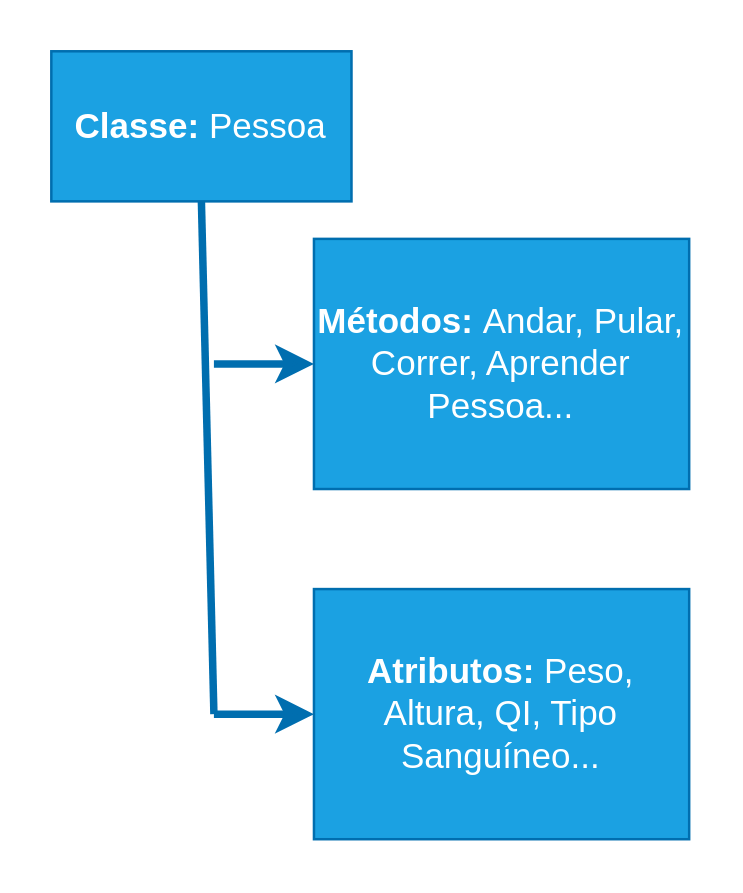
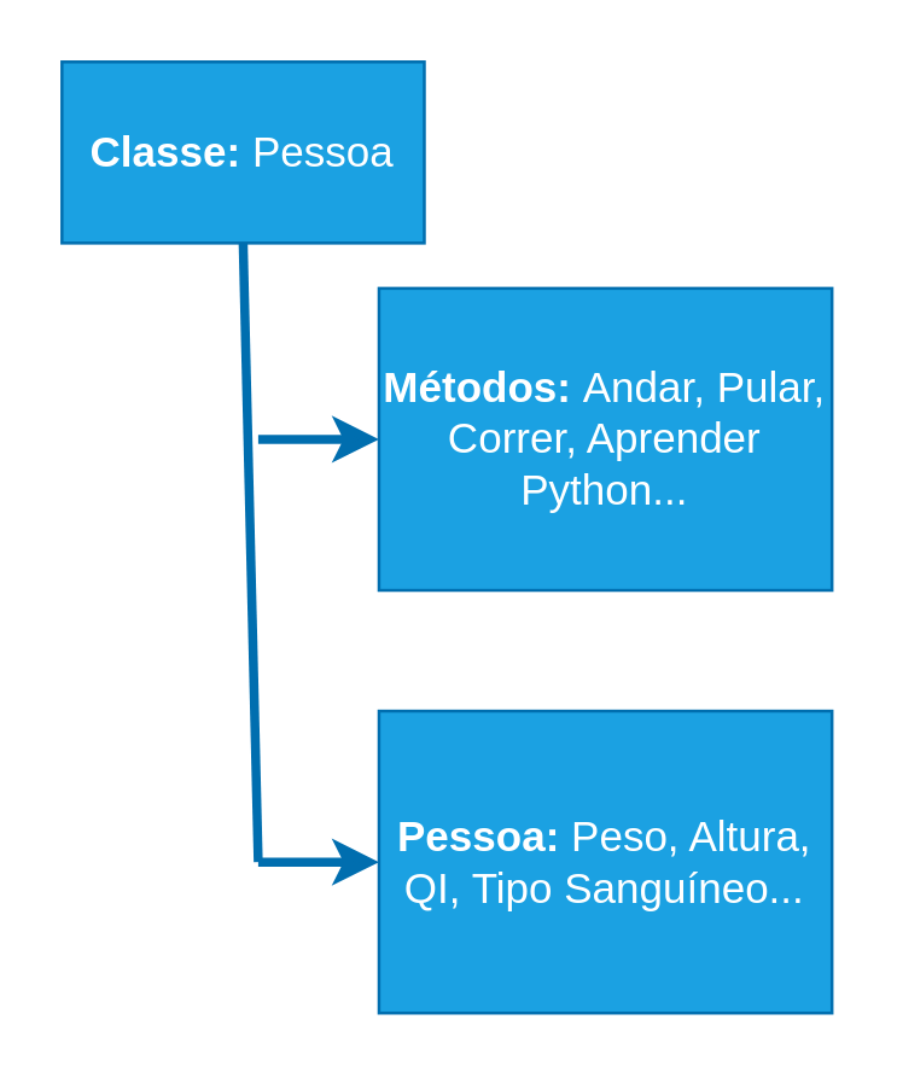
  <mxCell id="0" />
  <mxCell id="1" parent="0" />
  <mxCell id="2" value="&lt;font style=&quot;font-size: 14px;&quot;&gt;&lt;b&gt;Classe: &lt;/b&gt;Pessoa&lt;/font&gt;" style="rounded=0;whiteSpace=wrap;html=1;fillColor=#1ba1e2;fontColor=#ffffff;strokeColor=#006EAF;" parent="1" vertex="1"><mxGeometry x="20" y="20" width="120" height="60" as="geometry" /></mxCell>
  <mxCell id="3" value="" style="endArrow=none;html=1;strokeWidth=3;fontSize=14;entryX=0.5;entryY=1;entryDx=0;entryDy=0;fillColor=#1ba1e2;strokeColor=#006EAF;" parent="1" target="2" edge="1"><mxGeometry width="50" height="50" relative="1" as="geometry"><mxPoint x="85" y="285" as="sourcePoint" /><mxPoint x="225" y="105" as="targetPoint" /></mxGeometry></mxCell>
  <mxCell id="4" value="" style="endArrow=classic;html=1;strokeWidth=3;fontSize=14;fillColor=#1ba1e2;strokeColor=#006EAF;" parent="1" edge="1"><mxGeometry width="50" height="50" relative="1" as="geometry"><mxPoint x="85" y="145" as="sourcePoint" /><mxPoint x="125" y="145" as="targetPoint" /></mxGeometry></mxCell>
  <mxCell id="5" value="" style="endArrow=classic;html=1;strokeWidth=3;fontSize=14;fillColor=#1ba1e2;strokeColor=#006EAF;" parent="1" edge="1"><mxGeometry width="50" height="50" relative="1" as="geometry"><mxPoint x="85" y="285" as="sourcePoint" /><mxPoint x="125" y="285" as="targetPoint" /></mxGeometry></mxCell>
- <mxCell id="6" value="&lt;font style=&quot;font-size: 14px;&quot;&gt;&lt;b&gt;Métodos: &lt;/b&gt;Andar, Pular, Correr, Aprender Pessoa...&lt;/font&gt;" style="rounded=0;whiteSpace=wrap;html=1;fillColor=#1ba1e2;fontColor=#ffffff;strokeColor=#006EAF;" parent="1" vertex="1"><mxGeometry x="125" y="95" width="150" height="100" as="geometry" /></mxCell>
- <mxCell id="7" value="&lt;b style=&quot;font-size: 14px;&quot;&gt;Atributos:&amp;nbsp;&lt;/b&gt;&lt;span style=&quot;font-size: 14px;&quot;&gt;Peso, Altura, QI, Tipo Sanguíneo...&lt;/span&gt;" style="rounded=0;whiteSpace=wrap;html=1;fillColor=#1ba1e2;fontColor=#ffffff;strokeColor=#006EAF;" parent="1" vertex="1"><mxGeometry x="125" y="235" width="150" height="100" as="geometry" /></mxCell>
+ <mxCell id="6" value="&lt;font style=&quot;font-size: 14px;&quot;&gt;&lt;b&gt;Métodos: &lt;/b&gt;Andar, Pular, Correr, Aprender Python...&lt;/font&gt;" style="rounded=0;whiteSpace=wrap;html=1;fillColor=#1ba1e2;fontColor=#ffffff;strokeColor=#006EAF;" parent="1" vertex="1"><mxGeometry x="125" y="95" width="150" height="100" as="geometry" /></mxCell>
+ <mxCell id="7" value="&lt;b style=&quot;font-size: 14px;&quot;&gt;Pessoa:&amp;nbsp;&lt;/b&gt;&lt;span style=&quot;font-size: 14px;&quot;&gt;Peso, Altura, QI, Tipo Sanguíneo...&lt;/span&gt;" style="rounded=0;whiteSpace=wrap;html=1;fillColor=#1ba1e2;fontColor=#ffffff;strokeColor=#006EAF;" parent="1" vertex="1"><mxGeometry x="125" y="235" width="150" height="100" as="geometry" /></mxCell>
